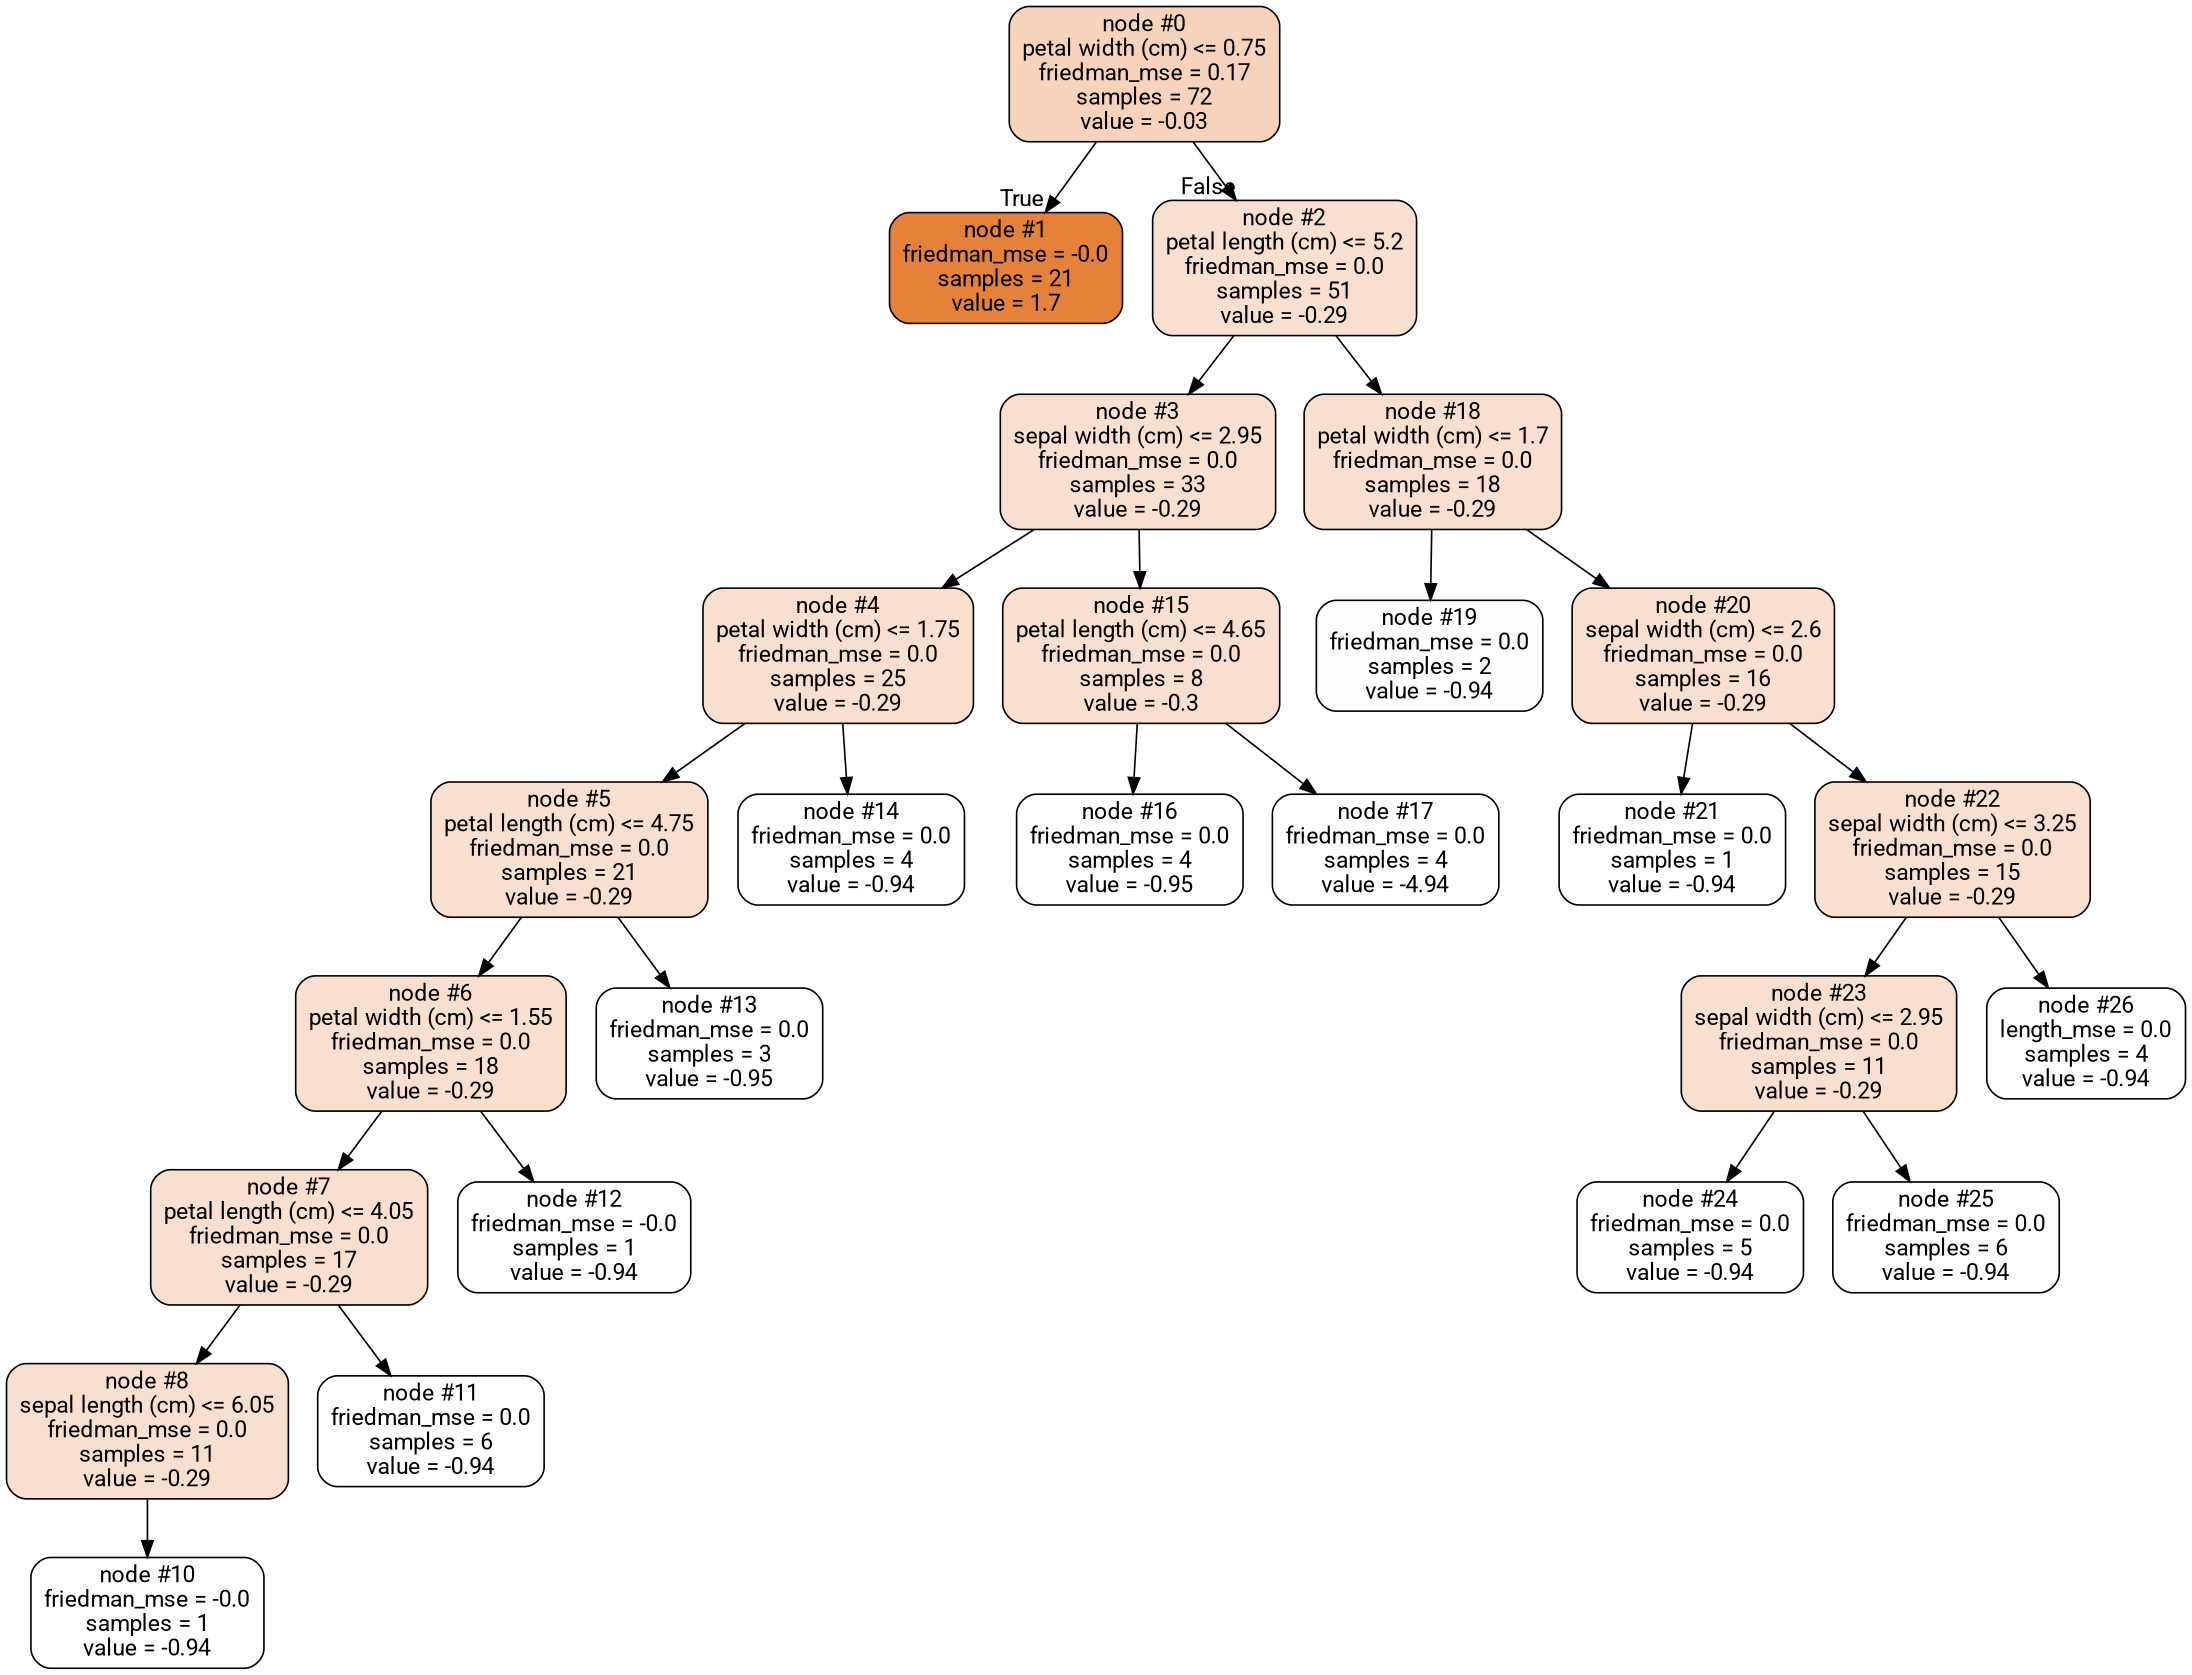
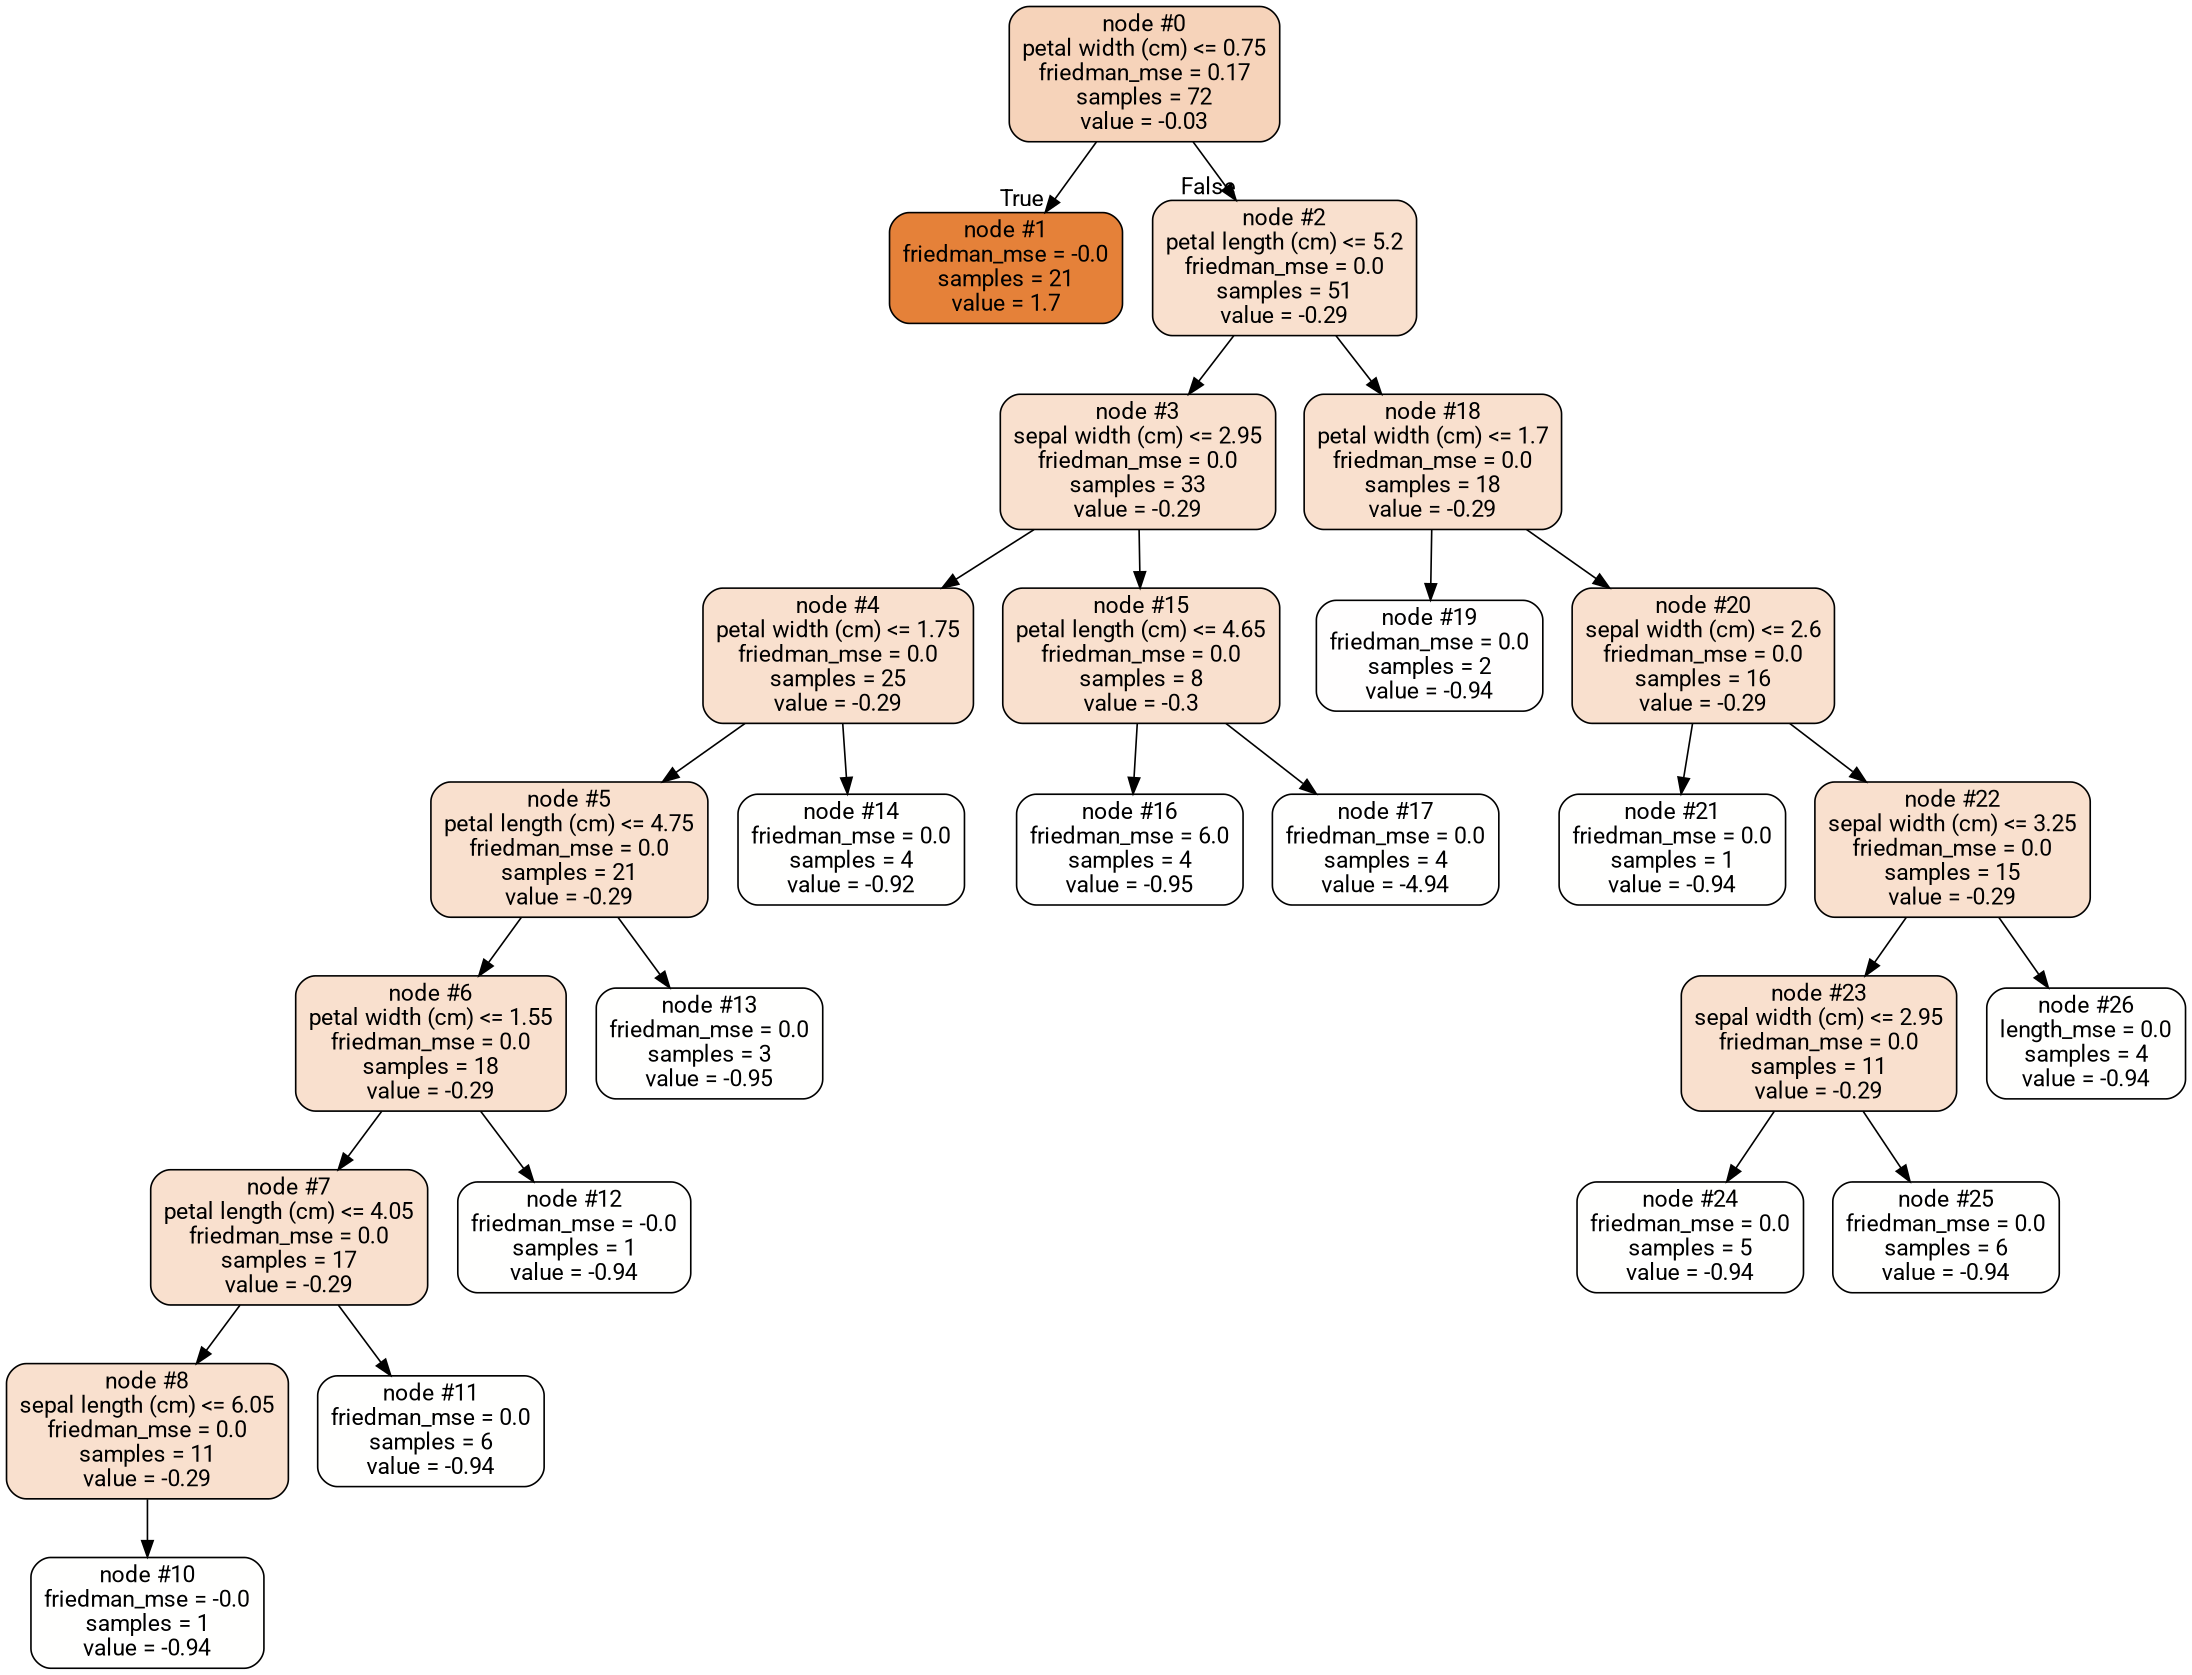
  digraph {
    fontname=Roboto
    node [color=black fillcolor="#f9e0ce" fontname=Roboto shape=box style="filled, rounded"]
    edge [fontname=Roboto]
    n1 [fillcolor="#f6d3ba" label="node #0\npetal width (cm) <= 0.75\nfriedman_mse = 0.17\nsamples = 72\nvalue = -0.03"]
    n2 [fillcolor="#e58139" label="node #1\nfriedman_mse = -0.0\nsamples = 21\nvalue = 1.7"]
    n3 [label="node #2\npetal length (cm) <= 5.2\nfriedman_mse = 0.0\nsamples = 51\nvalue = -0.29"]
    n4 [label="node #3\nsepal width (cm) <= 2.95\nfriedman_mse = 0.0\nsamples = 33\nvalue = -0.29"]
    n5 [label="node #18\npetal width (cm) <= 1.7\nfriedman_mse = 0.0\nsamples = 18\nvalue = -0.29"]
    n6 [label="node #4\npetal width (cm) <= 1.75\nfriedman_mse = 0.0\nsamples = 25\nvalue = -0.29"]
    n7 [label="node #15\npetal length (cm) <= 4.65\nfriedman_mse = 0.0\nsamples = 8\nvalue = -0.3"]
    n8 [fillcolor="#fffefe" label="node #19\nfriedman_mse = 0.0\nsamples = 2\nvalue = -0.94"]
    n9 [label="node #20\nsepal width (cm) <= 2.6\nfriedman_mse = 0.0\nsamples = 16\nvalue = -0.29"]
    n10 [label="node #5\npetal length (cm) <= 4.75\nfriedman_mse = 0.0\nsamples = 21\nvalue = -0.29"]
-   n11 [fillcolor="#fffffe" label="node #14\nfriedman_mse = 0.0\nsamples = 4\nvalue = -0.94"]
-   n12 [fillcolor="#ffffff" label="node #16\nfriedman_mse = 0.0\nsamples = 4\nvalue = -0.95"]
+   n11 [fillcolor="#fffffe" label="node #14\nfriedman_mse = 0.0\nsamples = 4\nvalue = -0.92"]
+   n12 [fillcolor="#ffffff" label="node #16\nfriedman_mse = 6.0\nsamples = 4\nvalue = -0.95"]
    n13 [fillcolor="#fffffe" label="node #17\nfriedman_mse = 0.0\nsamples = 4\nvalue = -4.94"]
    n14 [label="node #6\npetal width (cm) <= 1.55\nfriedman_mse = 0.0\nsamples = 18\nvalue = -0.29"]
    n15 [fillcolor="#fffffe" label="node #13\nfriedman_mse = 0.0\nsamples = 3\nvalue = -0.95"]
    n16 [label="node #7\npetal length (cm) <= 4.05\nfriedman_mse = 0.0\nsamples = 17\nvalue = -0.29"]
    n17 [fillcolor="#fffffe" label="node #12\nfriedman_mse = -0.0\nsamples = 1\nvalue = -0.94"]
    n18 [label="node #8\nsepal length (cm) <= 6.05\nfriedman_mse = 0.0\nsamples = 11\nvalue = -0.29"]
    n19 [fillcolor="#fffffe" label="node #11\nfriedman_mse = 0.0\nsamples = 6\nvalue = -0.94"]
    n20 [fillcolor="#fffffe" label="node #10\nfriedman_mse = -0.0\nsamples = 1\nvalue = -0.94"]
    n21 [fillcolor="#fffffe" label="node #21\nfriedman_mse = 0.0\nsamples = 1\nvalue = -0.94"]
    n22 [label="node #22\nsepal width (cm) <= 3.25\nfriedman_mse = 0.0\nsamples = 15\nvalue = -0.29"]
    n23 [label="node #23\nsepal width (cm) <= 2.95\nfriedman_mse = 0.0\nsamples = 11\nvalue = -0.29"]
    n24 [fillcolor="#fffffe" label="node #26\nlength_mse = 0.0\nsamples = 4\nvalue = -0.94"]
    n25 [fillcolor="#fffffe" label="node #24\nfriedman_mse = 0.0\nsamples = 5\nvalue = -0.94"]
    n26 [fillcolor="#fffffe" label="node #25\nfriedman_mse = 0.0\nsamples = 6\nvalue = -0.94"]
    n1 -> n2 [headlabel=True labelangle=45 labeldistance=2.5]
    n1 -> n3 [headlabel=False labelangle=-45 labeldistance=2.5]
    n3 -> n4
    n3 -> n5
    n4 -> n6
    n4 -> n7
    n5 -> n8
    n5 -> n9
    n6 -> n10
    n6 -> n11
    n7 -> n12
    n7 -> n13
    n9 -> n21
    n9 -> n22
    n10 -> n14
    n10 -> n15
    n14 -> n16
    n14 -> n17
    n16 -> n18
    n16 -> n19
    n18 -> n20
    n22 -> n23
    n22 -> n24
    n23 -> n25
    n23 -> n26
  }
